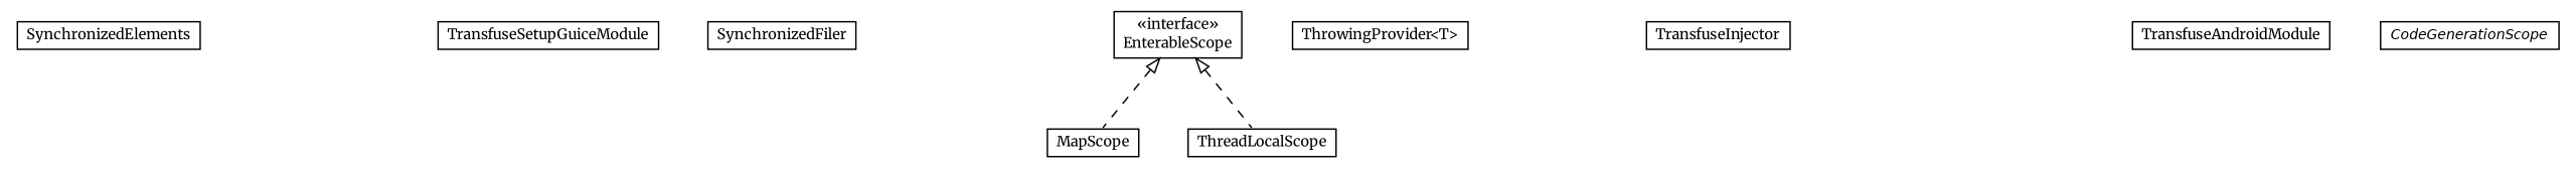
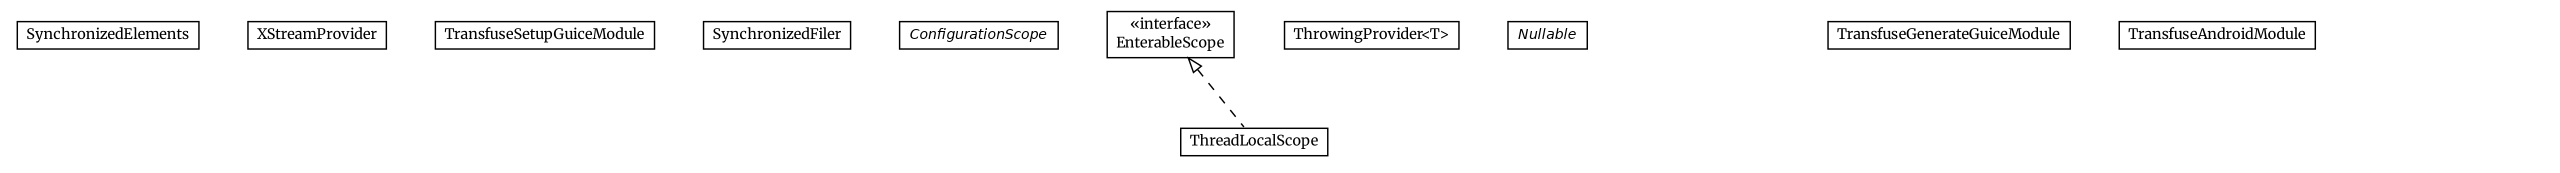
  digraph {
    nodesep=0.25
    ranksep=0.5
    fontname=Merriweather
    node [fontcolor=black fontname=Merriweather fontsize=10.0 shape=plaintext]
    edge [arrowtail=empty dir=back fontname=Merriweather fontsize=10 headport=p labelfontname=Helvetica labelfontsize=10 style=dashed tailport=p]
    n1 [label=<<table title="org.androidtransfuse.config.SynchronizedElements" border="0" cellborder="1" cellspacing="0" cellpadding="2" port="p" href="./SynchronizedElements.html"> 		<tr><td><table border="0" cellspacing="0" cellpadding="1"> <tr><td align="center" balign="center"> SynchronizedElements </td></tr> 		</table></td></tr> 		</table>>]
+   n2 [label=<<table title="org.androidtransfuse.config.XStreamProvider" border="0" cellborder="1" cellspacing="0" cellpadding="2" port="p" href="./XStreamProvider.html"> 		<tr><td><table border="0" cellspacing="0" cellpadding="1"> <tr><td align="center" balign="center"> XStreamProvider </td></tr> 		</table></td></tr> 		</table>>]
    n3 [label=<<table title="org.androidtransfuse.config.TransfuseSetupGuiceModule" border="0" cellborder="1" cellspacing="0" cellpadding="2" port="p" href="./TransfuseSetupGuiceModule.html"> 		<tr><td><table border="0" cellspacing="0" cellpadding="1"> <tr><td align="center" balign="center"> TransfuseSetupGuiceModule </td></tr> 		</table></td></tr> 		</table>>]
    n4 [label=<<table title="org.androidtransfuse.config.SynchronizedFiler" border="0" cellborder="1" cellspacing="0" cellpadding="2" port="p" href="./SynchronizedFiler.html"> 		<tr><td><table border="0" cellspacing="0" cellpadding="1"> <tr><td align="center" balign="center"> SynchronizedFiler </td></tr> 		</table></td></tr> 		</table>>]
+   n5 [label=<<table title="org.androidtransfuse.config.ConfigurationScope" border="0" cellborder="1" cellspacing="0" cellpadding="2" port="p" href="./ConfigurationScope.html"> 		<tr><td><table border="0" cellspacing="0" cellpadding="1"> <tr><td align="center" balign="center"><font face="Helvetica-Oblique"> ConfigurationScope </font></td></tr> 		</table></td></tr> 		</table>>]
    n6 [label=<<table title="org.androidtransfuse.config.EnterableScope" border="0" cellborder="1" cellspacing="0" cellpadding="2" port="p" href="./EnterableScope.html"> 		<tr><td><table border="0" cellspacing="0" cellpadding="1"> <tr><td align="center" balign="center"> &#171;interface&#187; </td></tr> <tr><td align="center" balign="center"> EnterableScope </td></tr> 		</table></td></tr> 		</table>>]
-   n7 [label=<<table title="org.androidtransfuse.config.MapScope" border="0" cellborder="1" cellspacing="0" cellpadding="2" port="p" href="./MapScope.html"> 		<tr><td><table border="0" cellspacing="0" cellpadding="1"> <tr><td align="center" balign="center"> MapScope </td></tr> 		</table></td></tr> 		</table>>]
    n8 [label=<<table title="org.androidtransfuse.config.ThreadLocalScope" border="0" cellborder="1" cellspacing="0" cellpadding="2" port="p" href="./ThreadLocalScope.html"> 		<tr><td><table border="0" cellspacing="0" cellpadding="1"> <tr><td align="center" balign="center"> ThreadLocalScope </td></tr> 		</table></td></tr> 		</table>>]
    n9 [label=<<table title="org.androidtransfuse.config.ThrowingProvider" border="0" cellborder="1" cellspacing="0" cellpadding="2" port="p" href="./ThrowingProvider.html"> 		<tr><td><table border="0" cellspacing="0" cellpadding="1"> <tr><td align="center" balign="center"> ThrowingProvider&lt;T&gt; </td></tr> 		</table></td></tr> 		</table>>]
-   n11 [label=<<table title="org.androidtransfuse.config.TransfuseInjector" border="0" cellborder="1" cellspacing="0" cellpadding="2" port="p" href="./TransfuseInjector.html"> 		<tr><td><table border="0" cellspacing="0" cellpadding="1"> <tr><td align="center" balign="center"> TransfuseInjector </td></tr> 		</table></td></tr> 		</table>>]
+   n10 [label=<<table title="org.androidtransfuse.config.Nullable" border="0" cellborder="1" cellspacing="0" cellpadding="2" port="p" href="./Nullable.html"> 		<tr><td><table border="0" cellspacing="0" cellpadding="1"> <tr><td align="center" balign="center"><font face="Helvetica-Oblique"> Nullable </font></td></tr> 		</table></td></tr> 		</table>>]
+   n12 [label=<<table title="org.androidtransfuse.config.TransfuseGenerateGuiceModule" border="0" cellborder="1" cellspacing="0" cellpadding="2" port="p" href="./TransfuseGenerateGuiceModule.html"> 		<tr><td><table border="0" cellspacing="0" cellpadding="1"> <tr><td align="center" balign="center"> TransfuseGenerateGuiceModule </td></tr> 		</table></td></tr> 		</table>>]
    n13 [label=<<table title="org.androidtransfuse.config.TransfuseAndroidModule" border="0" cellborder="1" cellspacing="0" cellpadding="2" port="p" href="./TransfuseAndroidModule.html"> 		<tr><td><table border="0" cellspacing="0" cellpadding="1"> <tr><td align="center" balign="center"> TransfuseAndroidModule </td></tr> 		</table></td></tr> 		</table>>]
-   n14 [label=<<table title="org.androidtransfuse.config.CodeGenerationScope" border="0" cellborder="1" cellspacing="0" cellpadding="2" port="p" href="./CodeGenerationScope.html"> 		<tr><td><table border="0" cellspacing="0" cellpadding="1"> <tr><td align="center" balign="center"><font face="Helvetica-Oblique"> CodeGenerationScope </font></td></tr> 		</table></td></tr> 		</table>>]
-   n6 -> n7
    n6 -> n8
  }
